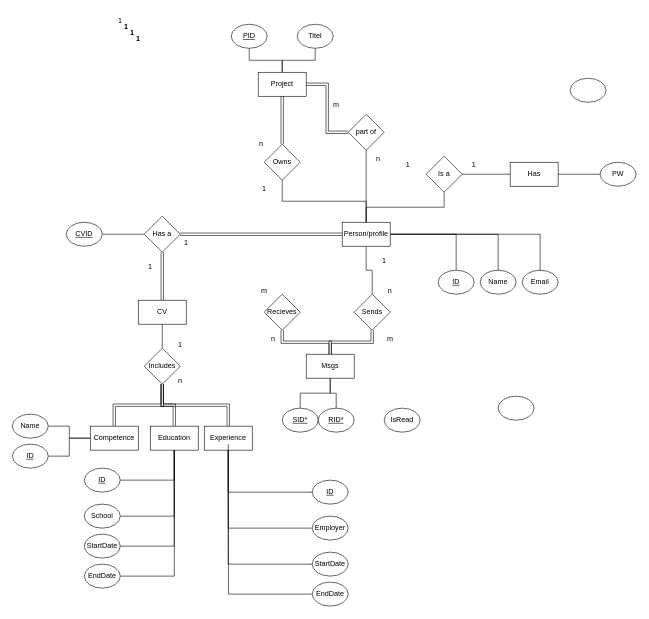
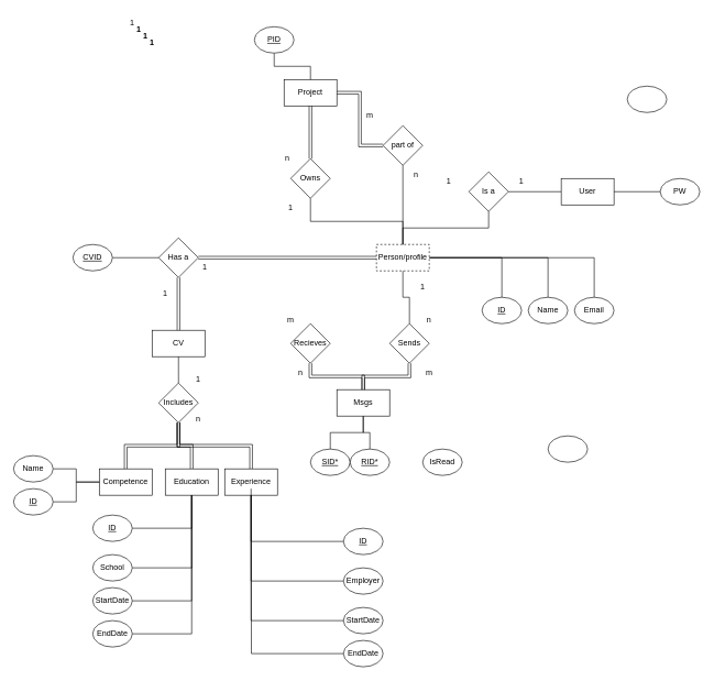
  <mxCell id="0" />
  <mxCell id="1" parent="0" />
  <mxCell id="2" style="edgeStyle=orthogonalEdgeStyle;rounded=0;orthogonalLoop=1;jettySize=auto;html=1;exitX=1;exitY=0.5;exitDx=0;exitDy=0;entryX=0.5;entryY=0;entryDx=0;entryDy=0;endArrow=none;endFill=0;" edge="1" parent="1" source="5" target="34"><mxGeometry relative="1" as="geometry" /></mxCell>
  <mxCell id="3" style="edgeStyle=orthogonalEdgeStyle;rounded=0;orthogonalLoop=1;jettySize=auto;html=1;exitX=1;exitY=0.5;exitDx=0;exitDy=0;endArrow=none;endFill=0;" edge="1" parent="1" source="5" target="42"><mxGeometry relative="1" as="geometry" /></mxCell>
  <mxCell id="4" style="edgeStyle=orthogonalEdgeStyle;rounded=0;orthogonalLoop=1;jettySize=auto;html=1;exitX=1;exitY=0.5;exitDx=0;exitDy=0;entryX=0.5;entryY=0;entryDx=0;entryDy=0;endArrow=none;endFill=0;" edge="1" parent="1" source="5" target="31"><mxGeometry relative="1" as="geometry" /></mxCell>
- <mxCell id="5" value="Person/profile" style="rounded=0;whiteSpace=wrap;html=1;" parent="1" vertex="1"><mxGeometry x="570" y="370" width="80" height="40" as="geometry" /></mxCell>
+ <mxCell id="5" value="Person/profile" style="rounded=0;whiteSpace=wrap;html=1;dashed=1;" parent="1" vertex="1"><mxGeometry x="570" y="370" width="80" height="40" as="geometry" /></mxCell>
  <mxCell id="6" value="Project" style="rounded=0;whiteSpace=wrap;html=1;" parent="1" vertex="1"><mxGeometry x="430" y="120" width="80" height="40" as="geometry" /></mxCell>
  <mxCell id="7" value="" style="edgeStyle=orthogonalEdgeStyle;rounded=0;orthogonalLoop=1;jettySize=auto;html=1;endArrow=none;endFill=0;" parent="1" source="8" target="13" edge="1"><mxGeometry relative="1" as="geometry" /></mxCell>
- <mxCell id="8" value="Has" style="rounded=0;whiteSpace=wrap;html=1;" parent="1" vertex="1"><mxGeometry x="850" y="270" width="80" height="40" as="geometry" /></mxCell>
+ <mxCell id="8" value="User" style="rounded=0;whiteSpace=wrap;html=1;" parent="1" vertex="1"><mxGeometry x="850" y="270" width="80" height="40" as="geometry" /></mxCell>
  <mxCell id="9" style="edgeStyle=orthogonalEdgeStyle;rounded=0;orthogonalLoop=1;jettySize=auto;html=1;exitX=0.5;exitY=1;exitDx=0;exitDy=0;endArrow=none;endFill=0;" parent="1" source="10" target="41" edge="1"><mxGeometry relative="1" as="geometry" /></mxCell>
  <mxCell id="10" value="Msgs" style="rounded=0;whiteSpace=wrap;html=1;" parent="1" vertex="1"><mxGeometry x="510" y="590" width="80" height="40" as="geometry" /></mxCell>
  <mxCell id="11" value="CV" style="rounded=0;whiteSpace=wrap;html=1;" parent="1" vertex="1"><mxGeometry x="230" y="500" width="80" height="40" as="geometry" /></mxCell>
  <mxCell id="12" style="edgeStyle=orthogonalEdgeStyle;rounded=0;orthogonalLoop=1;jettySize=auto;html=1;exitX=0.5;exitY=1;exitDx=0;exitDy=0;endArrow=none;endFill=0;" edge="1" parent="1" source="13" target="5"><mxGeometry relative="1" as="geometry" /></mxCell>
  <mxCell id="13" value="Is a" style="rhombus;whiteSpace=wrap;html=1;" parent="1" vertex="1"><mxGeometry x="710" y="260" width="60" height="60" as="geometry" /></mxCell>
  <mxCell id="14" value="" style="edgeStyle=orthogonalEdgeStyle;rounded=0;orthogonalLoop=1;jettySize=auto;html=1;endArrow=none;endFill=0;" parent="1" source="16" target="11" edge="1"><mxGeometry relative="1" as="geometry" /></mxCell>
  <mxCell id="15" style="edgeStyle=orthogonalEdgeStyle;rounded=0;orthogonalLoop=1;jettySize=auto;html=1;exitX=0.5;exitY=1;exitDx=0;exitDy=0;endArrow=none;endFill=0;shape=link;" parent="1" source="16" target="51" edge="1"><mxGeometry relative="1" as="geometry" /></mxCell>
  <mxCell id="16" value="Includes" style="rhombus;whiteSpace=wrap;html=1;" parent="1" vertex="1"><mxGeometry x="240" y="580" width="60" height="60" as="geometry" /></mxCell>
  <mxCell id="17" value="" style="edgeStyle=orthogonalEdgeStyle;rounded=0;orthogonalLoop=1;jettySize=auto;html=1;endArrow=none;endFill=0;shape=link;" edge="1" parent="1" source="19" target="6"><mxGeometry relative="1" as="geometry" /></mxCell>
  <mxCell id="18" style="edgeStyle=orthogonalEdgeStyle;rounded=0;orthogonalLoop=1;jettySize=auto;html=1;exitX=0.5;exitY=1;exitDx=0;exitDy=0;endArrow=none;endFill=0;" edge="1" parent="1" source="19" target="5"><mxGeometry relative="1" as="geometry" /></mxCell>
  <mxCell id="19" value="Owns" style="rhombus;whiteSpace=wrap;html=1;" parent="1" vertex="1"><mxGeometry x="440" y="240" width="60" height="60" as="geometry" /></mxCell>
  <mxCell id="20" style="edgeStyle=orthogonalEdgeStyle;rounded=0;orthogonalLoop=1;jettySize=auto;html=1;exitX=0.5;exitY=1;exitDx=0;exitDy=0;endArrow=none;endFill=0;shape=link;" parent="1" source="21" target="10" edge="1"><mxGeometry relative="1" as="geometry" /></mxCell>
  <mxCell id="21" value="Recieves" style="rhombus;whiteSpace=wrap;html=1;" parent="1" vertex="1"><mxGeometry x="440" y="490" width="60" height="60" as="geometry" /></mxCell>
  <mxCell id="22" value="" style="edgeStyle=orthogonalEdgeStyle;rounded=0;orthogonalLoop=1;jettySize=auto;html=1;endArrow=none;endFill=0;" parent="1" source="24" target="5" edge="1"><mxGeometry relative="1" as="geometry" /></mxCell>
  <mxCell id="23" style="edgeStyle=orthogonalEdgeStyle;rounded=0;orthogonalLoop=1;jettySize=auto;html=1;exitX=0.5;exitY=1;exitDx=0;exitDy=0;endArrow=none;endFill=0;shape=link;" parent="1" source="24" target="10" edge="1"><mxGeometry relative="1" as="geometry" /></mxCell>
  <mxCell id="24" value="Sends" style="rhombus;whiteSpace=wrap;html=1;" parent="1" vertex="1"><mxGeometry x="590" y="490" width="60" height="60" as="geometry" /></mxCell>
  <mxCell id="25" style="edgeStyle=orthogonalEdgeStyle;rounded=0;orthogonalLoop=1;jettySize=auto;html=1;exitX=0;exitY=0.5;exitDx=0;exitDy=0;entryX=1;entryY=0.5;entryDx=0;entryDy=0;endArrow=none;endFill=0;shape=link;" parent="1" source="27" target="6" edge="1"><mxGeometry relative="1" as="geometry" /></mxCell>
  <mxCell id="26" value="" style="edgeStyle=orthogonalEdgeStyle;rounded=0;orthogonalLoop=1;jettySize=auto;html=1;endArrow=none;endFill=0;" parent="1" source="27" target="5" edge="1"><mxGeometry relative="1" as="geometry" /></mxCell>
  <mxCell id="27" value="part of" style="rhombus;whiteSpace=wrap;html=1;" parent="1" vertex="1"><mxGeometry x="580" width="60" height="60" as="geometry" y="190" /></mxCell>
  <mxCell id="28" value="" style="edgeStyle=orthogonalEdgeStyle;rounded=0;orthogonalLoop=1;jettySize=auto;html=1;endArrow=none;endFill=0;shape=link;" parent="1" source="30" target="11" edge="1"><mxGeometry relative="1" as="geometry" /></mxCell>
  <mxCell id="29" value="" style="edgeStyle=orthogonalEdgeStyle;shape=link;rounded=0;orthogonalLoop=1;jettySize=auto;html=1;endArrow=none;endFill=0;" parent="1" source="30" target="5" edge="1"><mxGeometry relative="1" as="geometry" /></mxCell>
  <mxCell id="30" value="Has a" style="rhombus;whiteSpace=wrap;html=1;" parent="1" vertex="1"><mxGeometry x="240" y="360" width="60" height="60" as="geometry" /></mxCell>
  <mxCell id="31" value="Email" style="ellipse;whiteSpace=wrap;html=1;" parent="1" vertex="1"><mxGeometry x="870" y="450" width="60" height="40" as="geometry" /></mxCell>
  <mxCell id="32" value="" style="ellipse;whiteSpace=wrap;html=1;" parent="1" vertex="1"><mxGeometry x="830" y="660" width="60" height="40" as="geometry" /></mxCell>
  <mxCell id="33" value="IsRead" style="ellipse;whiteSpace=wrap;html=1;" parent="1" vertex="1"><mxGeometry x="640" y="680" width="60" height="40" as="geometry" /></mxCell>
  <mxCell id="34" value="ID" style="ellipse;whiteSpace=wrap;html=1;fontStyle=4" parent="1" vertex="1"><mxGeometry x="730" y="450" width="60" height="40" as="geometry" /></mxCell>
  <mxCell id="35" value="" style="edgeStyle=orthogonalEdgeStyle;rounded=0;orthogonalLoop=1;jettySize=auto;html=1;endArrow=none;endFill=0;" parent="1" source="36" target="30" edge="1"><mxGeometry relative="1" as="geometry" /></mxCell>
  <mxCell id="36" value="CVID" style="ellipse;whiteSpace=wrap;html=1;fontStyle=4" parent="1" vertex="1"><mxGeometry x="110" y="370" width="60" height="40" as="geometry" /></mxCell>
  <mxCell id="37" value="" style="edgeStyle=orthogonalEdgeStyle;rounded=0;orthogonalLoop=1;jettySize=auto;html=1;endArrow=none;endFill=0;" edge="1" parent="1" source="38" target="8"><mxGeometry relative="1" as="geometry" /></mxCell>
  <mxCell id="38" value="PW" style="ellipse;whiteSpace=wrap;html=1;" parent="1" vertex="1"><mxGeometry x="1000" y="270" width="60" height="40" as="geometry" /></mxCell>
  <mxCell id="39" style="edgeStyle=orthogonalEdgeStyle;rounded=0;orthogonalLoop=1;jettySize=auto;html=1;exitX=0.5;exitY=0;exitDx=0;exitDy=0;endArrow=none;endFill=0;" parent="1" source="40" target="10" edge="1"><mxGeometry relative="1" as="geometry" /></mxCell>
  <mxCell id="40" value="RID*" style="ellipse;whiteSpace=wrap;html=1;fontStyle=4" parent="1" vertex="1"><mxGeometry x="530" y="680" width="60" height="40" as="geometry" /></mxCell>
  <mxCell id="41" value="SID*" style="ellipse;whiteSpace=wrap;html=1;fontStyle=4" parent="1" vertex="1"><mxGeometry x="470" y="680" width="60" height="40" as="geometry" /></mxCell>
  <mxCell id="42" value="Name" style="ellipse;whiteSpace=wrap;html=1;" parent="1" vertex="1"><mxGeometry x="800" y="450" width="60" height="40" as="geometry" /></mxCell>
- <mxCell id="43" style="edgeStyle=orthogonalEdgeStyle;rounded=0;orthogonalLoop=1;jettySize=auto;html=1;exitX=0.5;exitY=1;exitDx=0;exitDy=0;endArrow=none;endFill=0;" edge="1" parent="1" source="44" target="6"><mxGeometry relative="1" as="geometry" /></mxCell>
- <mxCell id="44" value="Titel" style="ellipse;whiteSpace=wrap;html=1;" parent="1" vertex="1"><mxGeometry x="495" y="40" width="60" height="40" as="geometry" /></mxCell>
  <mxCell id="45" value="" style="ellipse;whiteSpace=wrap;html=1;" parent="1" vertex="1"><mxGeometry x="950" y="130" width="60" height="40" as="geometry" /></mxCell>
  <mxCell id="46" style="edgeStyle=orthogonalEdgeStyle;rounded=0;orthogonalLoop=1;jettySize=auto;html=1;exitX=0.5;exitY=0;exitDx=0;exitDy=0;entryX=0.5;entryY=1;entryDx=0;entryDy=0;endArrow=none;endFill=0;shape=link;" parent="1" source="47" target="16" edge="1"><mxGeometry relative="1" as="geometry" /></mxCell>
  <mxCell id="47" value="Experience" style="rounded=0;whiteSpace=wrap;html=1;" parent="1" vertex="1"><mxGeometry x="340" y="710" width="80" height="40" as="geometry" /></mxCell>
  <mxCell id="48" value="" style="edgeStyle=orthogonalEdgeStyle;rounded=0;orthogonalLoop=1;jettySize=auto;html=1;endArrow=none;endFill=0;shape=link;" parent="1" source="50" target="16" edge="1"><mxGeometry relative="1" as="geometry" /></mxCell>
  <mxCell id="49" style="edgeStyle=orthogonalEdgeStyle;rounded=0;orthogonalLoop=1;jettySize=auto;html=1;exitX=0.5;exitY=1;exitDx=0;exitDy=0;entryX=1;entryY=0.5;entryDx=0;entryDy=0;endArrow=none;endFill=0;" edge="1" parent="1" source="50" target="86"><mxGeometry relative="1" as="geometry" /></mxCell>
  <mxCell id="50" value="Education" style="rounded=0;whiteSpace=wrap;html=1;" parent="1" vertex="1"><mxGeometry x="250" y="710" width="80" height="40" as="geometry" /></mxCell>
  <mxCell id="51" value="Competence" style="rounded=0;whiteSpace=wrap;html=1;" parent="1" vertex="1"><mxGeometry x="150" y="710" width="80" height="40" as="geometry" /></mxCell>
  <mxCell id="52" style="edgeStyle=orthogonalEdgeStyle;rounded=0;orthogonalLoop=1;jettySize=auto;html=1;exitX=0.5;exitY=1;exitDx=0;exitDy=0;entryX=0.5;entryY=0;entryDx=0;entryDy=0;endArrow=none;endFill=0;" edge="1" parent="1" source="53" target="6"><mxGeometry relative="1" as="geometry" /></mxCell>
  <mxCell id="53" value="&lt;u&gt;PID&lt;/u&gt;" style="ellipse;whiteSpace=wrap;html=1;" parent="1" vertex="1"><mxGeometry x="385" y="40" width="60" height="40" as="geometry" /></mxCell>
  <mxCell id="54" value="1" style="text;html=1;strokeColor=none;fillColor=none;align=center;verticalAlign=middle;whiteSpace=wrap;rounded=0;" vertex="1" parent="1"><mxGeometry x="190" y="20" width="20" height="30" as="geometry" /></mxCell>
  <mxCell id="55" value="1" style="text;html=1;strokeColor=none;fillColor=none;align=center;verticalAlign=middle;whiteSpace=wrap;rounded=0;" vertex="1" parent="1"><mxGeometry x="200" y="30" width="20" height="30" as="geometry" /></mxCell>
  <mxCell id="56" value="1" style="text;html=1;strokeColor=none;fillColor=none;align=center;verticalAlign=middle;whiteSpace=wrap;rounded=0;" vertex="1" parent="1"><mxGeometry x="300" y="390" width="20" height="30" as="geometry" /></mxCell>
  <mxCell id="57" value="1" style="text;html=1;strokeColor=none;fillColor=none;align=center;verticalAlign=middle;whiteSpace=wrap;rounded=0;" vertex="1" parent="1"><mxGeometry x="430" y="300" width="20" height="30" as="geometry" /></mxCell>
  <mxCell id="58" value="1" style="text;html=1;strokeColor=none;fillColor=none;align=center;verticalAlign=middle;whiteSpace=wrap;rounded=0;" vertex="1" parent="1"><mxGeometry x="240" y="430" width="20" height="30" as="geometry" /></mxCell>
  <mxCell id="59" value="n" style="text;html=1;strokeColor=none;fillColor=none;align=center;verticalAlign=middle;whiteSpace=wrap;rounded=0;" vertex="1" parent="1"><mxGeometry x="620" y="250" width="20" height="30" as="geometry" /></mxCell>
  <mxCell id="60" value="m" style="text;html=1;strokeColor=none;fillColor=none;align=center;verticalAlign=middle;whiteSpace=wrap;rounded=0;" vertex="1" parent="1"><mxGeometry x="550" y="160" width="20" height="30" as="geometry" /></mxCell>
  <mxCell id="61" value="n" style="text;html=1;strokeColor=none;fillColor=none;align=center;verticalAlign=middle;whiteSpace=wrap;rounded=0;" vertex="1" parent="1"><mxGeometry x="425" y="225" width="20" height="30" as="geometry" /></mxCell>
  <mxCell id="62" value="1" style="text;html=1;strokeColor=none;fillColor=none;align=center;verticalAlign=middle;whiteSpace=wrap;rounded=0;" vertex="1" parent="1"><mxGeometry x="200" y="30" width="20" height="30" as="geometry" /></mxCell>
  <mxCell id="63" value="1" style="text;html=1;strokeColor=none;fillColor=none;align=center;verticalAlign=middle;whiteSpace=wrap;rounded=0;" vertex="1" parent="1"><mxGeometry x="210" y="40" width="20" height="30" as="geometry" /></mxCell>
  <mxCell id="64" value="1" style="text;html=1;strokeColor=none;fillColor=none;align=center;verticalAlign=middle;whiteSpace=wrap;rounded=0;" vertex="1" parent="1"><mxGeometry x="210" y="40" width="20" height="30" as="geometry" /></mxCell>
  <mxCell id="65" value="1" style="text;html=1;strokeColor=none;fillColor=none;align=center;verticalAlign=middle;whiteSpace=wrap;rounded=0;" vertex="1" parent="1"><mxGeometry x="220" y="50" width="20" height="30" as="geometry" /></mxCell>
  <mxCell id="66" value="1" style="text;html=1;strokeColor=none;fillColor=none;align=center;verticalAlign=middle;whiteSpace=wrap;rounded=0;" vertex="1" parent="1"><mxGeometry x="220" y="50" width="20" height="30" as="geometry" /></mxCell>
  <mxCell id="67" value="n" style="text;html=1;strokeColor=none;fillColor=none;align=center;verticalAlign=middle;whiteSpace=wrap;rounded=0;" vertex="1" parent="1"><mxGeometry x="640" y="470" width="20" height="30" as="geometry" /></mxCell>
  <mxCell id="68" value="m" style="text;html=1;strokeColor=none;fillColor=none;align=center;verticalAlign=middle;whiteSpace=wrap;rounded=0;" vertex="1" parent="1"><mxGeometry x="430" y="470" width="20" height="30" as="geometry" /></mxCell>
  <mxCell id="69" value="1" style="text;html=1;strokeColor=none;fillColor=none;align=center;verticalAlign=middle;whiteSpace=wrap;rounded=0;" vertex="1" parent="1"><mxGeometry x="290" y="560" width="20" height="30" as="geometry" /></mxCell>
  <mxCell id="70" value="n" style="text;html=1;strokeColor=none;fillColor=none;align=center;verticalAlign=middle;whiteSpace=wrap;rounded=0;" vertex="1" parent="1"><mxGeometry x="290" y="620" width="20" height="30" as="geometry" /></mxCell>
  <mxCell id="71" value="m" style="text;html=1;strokeColor=none;fillColor=none;align=center;verticalAlign=middle;whiteSpace=wrap;rounded=0;" vertex="1" parent="1"><mxGeometry x="640" y="550" width="20" height="30" as="geometry" /></mxCell>
  <mxCell id="72" value="n" style="text;html=1;strokeColor=none;fillColor=none;align=center;verticalAlign=middle;whiteSpace=wrap;rounded=0;" vertex="1" parent="1"><mxGeometry x="445" y="550" width="20" height="30" as="geometry" /></mxCell>
  <mxCell id="73" value="1" style="text;html=1;strokeColor=none;fillColor=none;align=center;verticalAlign=middle;whiteSpace=wrap;rounded=0;" vertex="1" parent="1"><mxGeometry x="630" y="420" width="20" height="30" as="geometry" /></mxCell>
  <mxCell id="74" value="1" style="text;html=1;strokeColor=none;fillColor=none;align=center;verticalAlign=middle;whiteSpace=wrap;rounded=0;" vertex="1" parent="1"><mxGeometry x="780" y="260" width="20" height="30" as="geometry" /></mxCell>
  <mxCell id="75" value="1" style="text;html=1;strokeColor=none;fillColor=none;align=center;verticalAlign=middle;whiteSpace=wrap;rounded=0;" vertex="1" parent="1"><mxGeometry x="670" y="260" width="20" height="30" as="geometry" /></mxCell>
  <mxCell id="76" style="edgeStyle=orthogonalEdgeStyle;rounded=0;orthogonalLoop=1;jettySize=auto;html=1;exitX=0;exitY=0.5;exitDx=0;exitDy=0;entryX=0.5;entryY=1;entryDx=0;entryDy=0;endArrow=none;endFill=0;" edge="1" parent="1" source="77" target="47"><mxGeometry relative="1" as="geometry" /></mxCell>
  <mxCell id="77" value="Employer" style="ellipse;whiteSpace=wrap;html=1;" vertex="1" parent="1"><mxGeometry x="520" y="860" width="60" height="40" as="geometry" /></mxCell>
  <mxCell id="78" style="edgeStyle=orthogonalEdgeStyle;rounded=0;orthogonalLoop=1;jettySize=auto;html=1;exitX=1;exitY=0.5;exitDx=0;exitDy=0;entryX=0;entryY=0.5;entryDx=0;entryDy=0;endArrow=none;endFill=0;" edge="1" parent="1" source="79" target="51"><mxGeometry relative="1" as="geometry" /></mxCell>
  <mxCell id="79" value="ID" style="ellipse;whiteSpace=wrap;html=1;fontStyle=4" vertex="1" parent="1"><mxGeometry x="20" y="740" width="60" height="40" as="geometry" /></mxCell>
  <mxCell id="80" value="" style="edgeStyle=orthogonalEdgeStyle;rounded=0;orthogonalLoop=1;jettySize=auto;html=1;endArrow=none;endFill=0;" edge="1" parent="1" source="81" target="51"><mxGeometry relative="1" as="geometry" /></mxCell>
  <mxCell id="81" value="Name" style="ellipse;whiteSpace=wrap;html=1;" vertex="1" parent="1"><mxGeometry x="20" y="690" width="60" height="40" as="geometry" /></mxCell>
  <mxCell id="82" style="edgeStyle=orthogonalEdgeStyle;rounded=0;orthogonalLoop=1;jettySize=auto;html=1;exitX=1;exitY=0.5;exitDx=0;exitDy=0;entryX=0.5;entryY=1;entryDx=0;entryDy=0;endArrow=none;endFill=0;" edge="1" parent="1" source="83" target="50"><mxGeometry relative="1" as="geometry" /></mxCell>
  <mxCell id="83" value="EndDate" style="ellipse;whiteSpace=wrap;html=1;" vertex="1" parent="1"><mxGeometry x="140" y="940" width="60" height="40" as="geometry" /></mxCell>
  <mxCell id="84" style="edgeStyle=orthogonalEdgeStyle;rounded=0;orthogonalLoop=1;jettySize=auto;html=1;exitX=1;exitY=0.5;exitDx=0;exitDy=0;endArrow=none;endFill=0;" edge="1" parent="1" source="85" target="50"><mxGeometry relative="1" as="geometry" /></mxCell>
  <mxCell id="85" value="StartDate" style="ellipse;whiteSpace=wrap;html=1;" vertex="1" parent="1"><mxGeometry x="140" y="890" width="60" height="40" as="geometry" /></mxCell>
  <mxCell id="86" value="School" style="ellipse;whiteSpace=wrap;html=1;" vertex="1" parent="1"><mxGeometry x="140" y="840" width="60" height="40" as="geometry" /></mxCell>
  <mxCell id="87" value="" style="edgeStyle=orthogonalEdgeStyle;rounded=0;orthogonalLoop=1;jettySize=auto;html=1;endArrow=none;endFill=0;" edge="1" parent="1" source="88" target="47"><mxGeometry relative="1" as="geometry" /></mxCell>
  <mxCell id="88" value="ID" style="ellipse;whiteSpace=wrap;html=1;fontStyle=4" vertex="1" parent="1"><mxGeometry x="520" y="800" width="60" height="40" as="geometry" /></mxCell>
  <mxCell id="89" value="" style="edgeStyle=orthogonalEdgeStyle;rounded=0;orthogonalLoop=1;jettySize=auto;html=1;endArrow=none;endFill=0;" edge="1" parent="1" source="90" target="50"><mxGeometry relative="1" as="geometry" /></mxCell>
  <mxCell id="90" value="&lt;u&gt;ID&lt;/u&gt;" style="ellipse;whiteSpace=wrap;html=1;" vertex="1" parent="1"><mxGeometry x="140" y="780" width="60" height="40" as="geometry" /></mxCell>
  <mxCell id="91" style="edgeStyle=orthogonalEdgeStyle;rounded=0;orthogonalLoop=1;jettySize=auto;html=1;exitX=0;exitY=0.5;exitDx=0;exitDy=0;endArrow=none;endFill=0;" edge="1" parent="1" source="92" target="47"><mxGeometry relative="1" as="geometry" /></mxCell>
  <mxCell id="92" value="StartDate" style="ellipse;whiteSpace=wrap;html=1;" vertex="1" parent="1"><mxGeometry x="520" y="920" width="60" height="40" as="geometry" /></mxCell>
  <mxCell id="93" style="edgeStyle=orthogonalEdgeStyle;rounded=0;orthogonalLoop=1;jettySize=auto;html=1;exitX=0;exitY=0.5;exitDx=0;exitDy=0;endArrow=none;endFill=0;" edge="1" parent="1" source="94"><mxGeometry relative="1" as="geometry"><mxPoint x="380" y="740" as="targetPoint" /></mxGeometry></mxCell>
  <mxCell id="94" value="EndDate" style="ellipse;whiteSpace=wrap;html=1;" vertex="1" parent="1"><mxGeometry x="520" y="970" width="60" height="40" as="geometry" /></mxCell>
